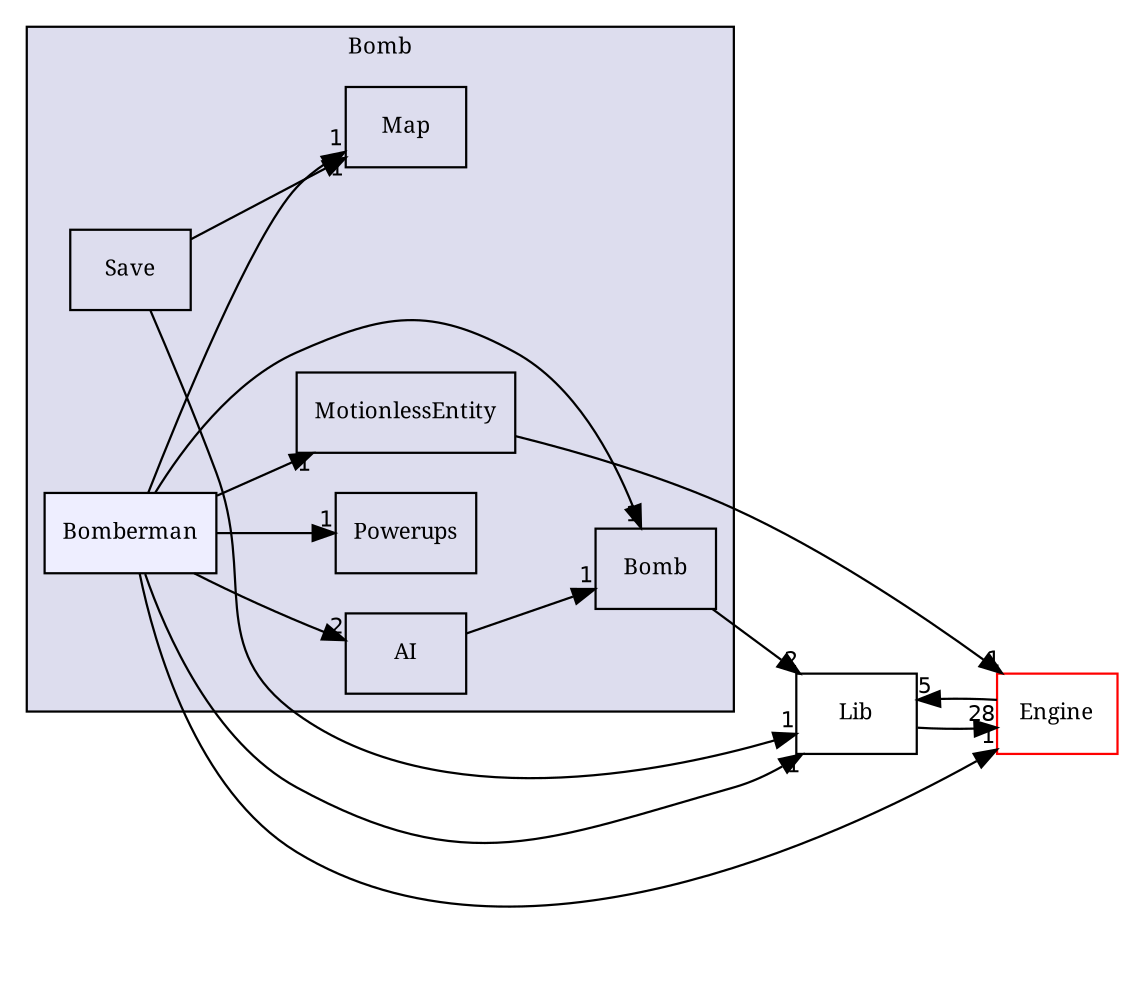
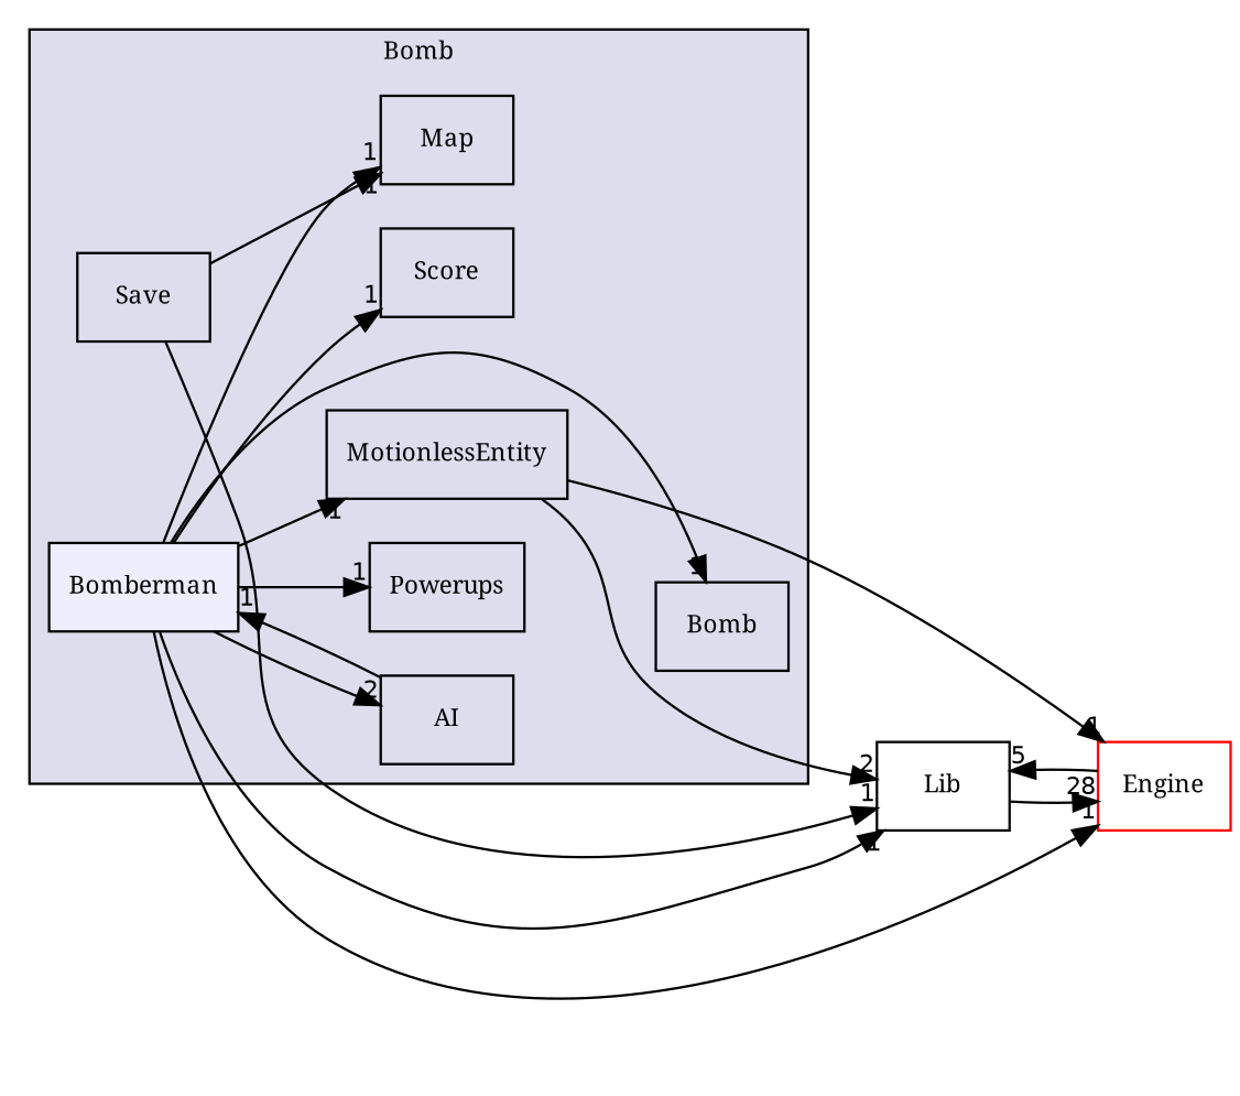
  digraph {
    compound=true
    fontname="Noto Serif"
    rankdir=LR
    node [fontname="Noto Serif" fontsize=10 shape=box]
    edge [fontname="Noto Serif" headlabel=1 labeldistance=1.5 labelfontname=Helvetica labelfontsize=10]
    n1 [label=Powerups]
    n2 [label=Save]
    n3 [label=Bomb]
    n4 [label=AI]
    n5 [label=MotionlessEntity]
+   n6 [label=Score]
    n7 [label=Map]
    n8 [fillcolor="#eeeeff" label=Bomberman pencolor=black style=filled]
    n9 [color=black fillcolor=white label=Lib style=filled]
    n10 [color=red fillcolor=white label=Engine style=filled]
    subgraph cluster_1 {
      bgcolor="#ddddee"
      fontsize=10
      label=Bomb
      pencolor=black
      n1
      n2
      n3
      n4
      n5
+     n6
      n7
      n8
    }
    n2 -> n7
    n2 -> n9
-   n4 -> n3
-   n3 -> n9 [headlabel=2]
+   n4 -> n8
+   n5 -> n9 [headlabel=2]
    n5 -> n10
    n8 -> n1
    n8 -> n3
    n8 -> n4 [headlabel=2]
    n8 -> n5
+   n8 -> n6
    n8 -> n7
    n8 -> n9
    n8 -> n10
    n9 -> n10 [headlabel=28]
    n10 -> n9 [headlabel=5]
  }
